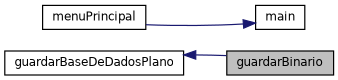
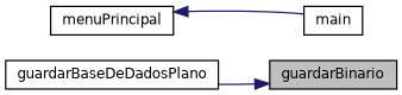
  digraph {
    rankdir=RL
    node [color=black fillcolor=white fontname=Helvetica fontsize=10 shape=record style=filled]
    edge [color=midnightblue dir=back fontname=Helvetica fontsize=10 labelfontname=Helvetica labelfontsize=10 style=solid]
    n1 [fillcolor=grey75 fontcolor=black height=0.2 label=guardarBinario width=0.4]
    n2 [height=0.2 label=guardarBaseDeDadosPlano width=0.4]
    n3 [height=0.2 label=main width=0.4]
    n4 [height=0.2 label=menuPrincipal width=0.4]
-   n2 -> n1
-   n3 -> n4
+   n1 -> n2
+   n4 -> n3
  }
